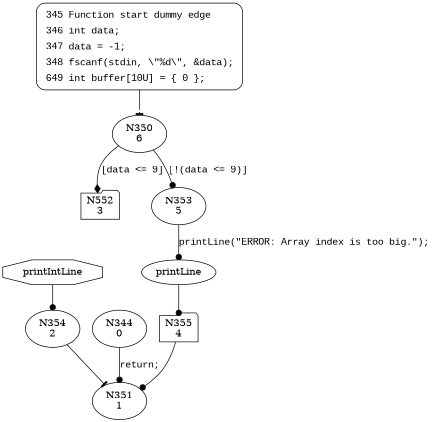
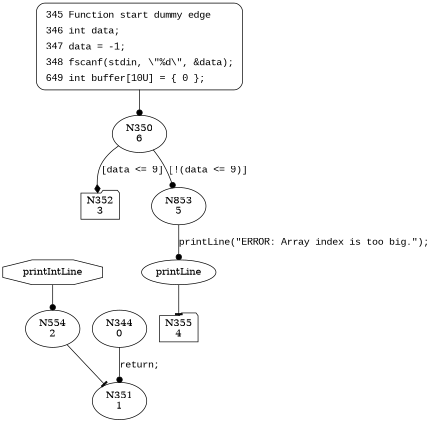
  digraph {
    node [shape=ellipse]
    edge [arrowhead=dot fontname="Courier New"]
    n1 [label="N350\n6"]
-   n2 [label="N552\n3" shape=folder]
-   n3 [label="N353\n5"]
+   n2 [label="N352\n3" shape=folder]
+   n3 [label="N853\n5"]
    n4 [label=printLine]
    n5 [label=printIntLine shape=octagon]
-   n6 [label="N354\n2"]
+   n6 [label="N554\n2"]
    n7 [label="N355\n4" shape=folder]
    n8 [label="N351\n1"]
    n9 [label="N344\n0"]
    n10 [fillcolor=white fontname="Courier New" label=<<table border="0" cellborder="0" cellpadding="3" bgcolor="white"><tr><td align="right">345</td><td align="left">Function start dummy edge</td></tr><tr><td align="right">346</td><td align="left">int data;</td></tr><tr><td align="right">347</td><td align="left">data = -1;</td></tr><tr><td align="right">348</td><td align="left">fscanf(stdin, \&quot;%d\&quot;, &amp;data);</td></tr><tr><td align="right">649</td><td align="left">int buffer[10U] = &#123; 0 &#125;;</td></tr></table>> penwidth=1 shape=Mrecord style="filled,bold"]
    n1 -> n2 [arrowhead=diamond label="[data <= 9]"]
    n1 -> n3 [label="[!(data <= 9)]"]
    n3 -> n4 [label="printLine(\"ERROR: Array index is too big.\");"]
-   n4 -> n7
+   n4 -> n7 [arrowhead=tee]
    n5 -> n6
    n6 -> n8 [arrowhead=tee]
-   n7 -> n8
    n9 -> n8 [label="return;"]
-   n10 -> n1 [arrowhead=tee fontname=""]
+   n10 -> n1 [fontname=""]
  }
